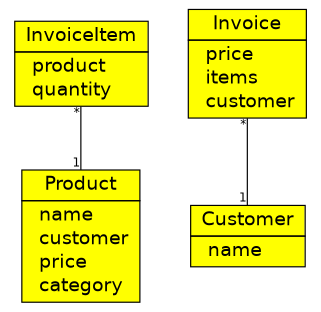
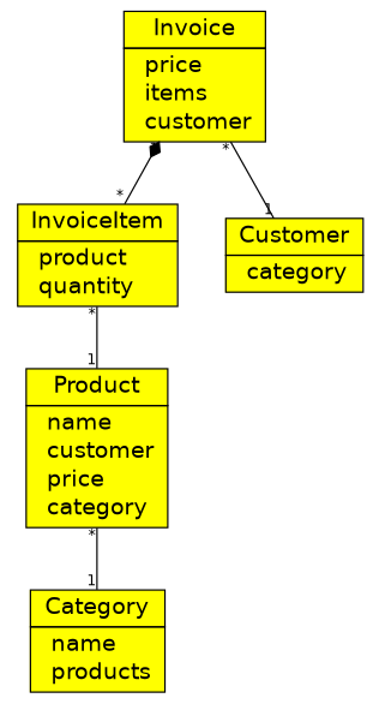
  digraph {
    nodesep=0.25
    ranksep=0.5
    node [fontcolor=black fontname=Helvetica fontsize=16.0 shape=plaintext]
    edge [arrowhead=none color=black fontcolor=black fontname=Helvetica fontsize=10.0 headlabel=1 headport=p labelfontname=Helvetica labelfontsize=10 taillabel="*" tailport=p]
    n1 [label=<<table title="gr.spinellis.basic.invoice.InvoiceItem" border="0" cellborder="1" cellspacing="0" cellpadding="2" port="p" bgcolor="yellow"><tr><td><table border="0" cellspacing="0" cellpadding="1"><tr><td align="center" balign="center"> InvoiceItem </td></tr></table></td></tr><tr><td><table border="0" cellspacing="0" cellpadding="1"><tr><td align="left" balign="left">  product </td></tr><tr><td align="left" balign="left">  quantity </td></tr></table></td></tr></table>>]
    n2 [label=<<table title="gr.spinellis.basic.product.Product" border="0" cellborder="1" cellspacing="0" cellpadding="2" port="p" bgcolor="yellow"><tr><td><table border="0" cellspacing="0" cellpadding="1"><tr><td align="center" balign="center"> Product </td></tr></table></td></tr><tr><td><table border="0" cellspacing="0" cellpadding="1"><tr><td align="left" balign="left">  name </td></tr><tr><td align="left" balign="left">  customer </td></tr><tr><td align="left" balign="left">  price </td></tr><tr><td align="left" balign="left">  category </td></tr></table></td></tr></table>>]
+   n3 [label=<<table title="gr.spinellis.basic.product.Category" border="0" cellborder="1" cellspacing="0" cellpadding="2" port="p" bgcolor="yellow"><tr><td><table border="0" cellspacing="0" cellpadding="1"><tr><td align="center" balign="center"> Category </td></tr></table></td></tr><tr><td><table border="0" cellspacing="0" cellpadding="1"><tr><td align="left" balign="left">  name </td></tr><tr><td align="left" balign="left">  products </td></tr></table></td></tr></table>>]
    n4 [label=<<table title="gr.spinellis.basic.invoice.Invoice" border="0" cellborder="1" cellspacing="0" cellpadding="2" port="p" bgcolor="yellow"><tr><td><table border="0" cellspacing="0" cellpadding="1"><tr><td align="center" balign="center"> Invoice </td></tr></table></td></tr><tr><td><table border="0" cellspacing="0" cellpadding="1"><tr><td align="left" balign="left">  price </td></tr><tr><td align="left" balign="left">  items </td></tr><tr><td align="left" balign="left">  customer </td></tr></table></td></tr></table>>]
-   n5 [label=<<table title="gr.spinellis.basic.invoice.Customer" border="0" cellborder="1" cellspacing="0" cellpadding="2" port="p" bgcolor="yellow"><tr><td><table border="0" cellspacing="0" cellpadding="1"><tr><td align="center" balign="center"> Customer </td></tr></table></td></tr><tr><td><table border="0" cellspacing="0" cellpadding="1"><tr><td align="left" balign="left">  name </td></tr></table></td></tr></table>>]
+   n5 [label=<<table title="gr.spinellis.basic.invoice.Customer" border="0" cellborder="1" cellspacing="0" cellpadding="2" port="p" bgcolor="yellow"><tr><td><table border="0" cellspacing="0" cellpadding="1"><tr><td align="center" balign="center"> Customer </td></tr></table></td></tr><tr><td><table border="0" cellspacing="0" cellpadding="1"><tr><td align="left" balign="left">  category </td></tr></table></td></tr></table>>]
    n1 -> n2
+   n2 -> n3
+   n4 -> n1 [arrowtail=diamond dir=both headlabel="*" taillabel=1]
    n4 -> n5
  }
